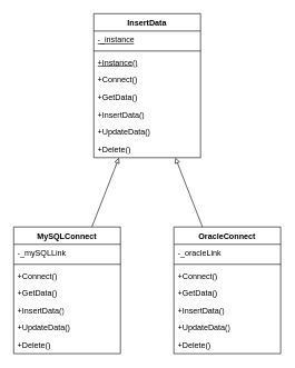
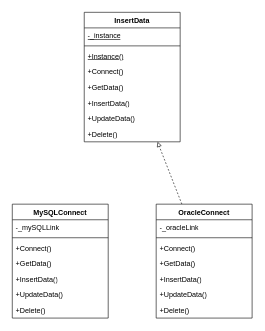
  <mxCell id="0" />
  <mxCell id="1" parent="0" />
  <mxCell id="2" value="InsertData" style="swimlane;fontStyle=1;align=center;verticalAlign=top;childLayout=stackLayout;horizontal=1;startSize=26;horizontalStack=0;resizeParent=1;resizeParentMax=0;resizeLast=0;collapsible=1;marginBottom=0;whiteSpace=wrap;html=1;" vertex="1" parent="1"><mxGeometry x="140" y="20" width="160" height="216" as="geometry" /></mxCell>
  <mxCell id="3" value="&lt;u&gt;-_instance&lt;/u&gt;" style="text;strokeColor=none;fillColor=none;align=left;verticalAlign=top;spacingLeft=4;spacingRight=4;overflow=hidden;rotatable=0;points=[[0,0.5],[1,0.5]];portConstraint=eastwest;whiteSpace=wrap;html=1;" vertex="1" parent="2"><mxGeometry y="26" width="160" height="26" as="geometry" /></mxCell>
  <mxCell id="4" value="" style="line;strokeWidth=1;fillColor=none;align=left;verticalAlign=middle;spacingTop=-1;spacingLeft=3;spacingRight=3;rotatable=0;labelPosition=right;points=[];portConstraint=eastwest;strokeColor=inherit;" vertex="1" parent="2"><mxGeometry y="52" width="160" height="8" as="geometry" /></mxCell>
  <mxCell id="5" value="&lt;u&gt;+Instance()&lt;/u&gt;" style="text;strokeColor=none;fillColor=none;align=left;verticalAlign=top;spacingLeft=4;spacingRight=4;overflow=hidden;rotatable=0;points=[[0,0.5],[1,0.5]];portConstraint=eastwest;whiteSpace=wrap;html=1;" vertex="1" parent="2"><mxGeometry y="60" width="160" height="26" as="geometry" /></mxCell>
  <mxCell id="6" value="+Connect()" style="text;strokeColor=none;fillColor=none;align=left;verticalAlign=top;spacingLeft=4;spacingRight=4;overflow=hidden;rotatable=0;points=[[0,0.5],[1,0.5]];portConstraint=eastwest;whiteSpace=wrap;html=1;" vertex="1" parent="2"><mxGeometry y="86" width="160" height="26" as="geometry" /></mxCell>
  <mxCell id="7" value="+GetData()" style="text;strokeColor=none;fillColor=none;align=left;verticalAlign=top;spacingLeft=4;spacingRight=4;overflow=hidden;rotatable=0;points=[[0,0.5],[1,0.5]];portConstraint=eastwest;whiteSpace=wrap;html=1;" vertex="1" parent="2"><mxGeometry y="112" width="160" height="26" as="geometry" /></mxCell>
  <mxCell id="8" value="+InsertData()" style="text;strokeColor=none;fillColor=none;align=left;verticalAlign=top;spacingLeft=4;spacingRight=4;overflow=hidden;rotatable=0;points=[[0,0.5],[1,0.5]];portConstraint=eastwest;whiteSpace=wrap;html=1;" vertex="1" parent="2"><mxGeometry y="138" width="160" height="26" as="geometry" /></mxCell>
  <mxCell id="9" value="+UpdateData()" style="text;strokeColor=none;fillColor=none;align=left;verticalAlign=top;spacingLeft=4;spacingRight=4;overflow=hidden;rotatable=0;points=[[0,0.5],[1,0.5]];portConstraint=eastwest;whiteSpace=wrap;html=1;" vertex="1" parent="2"><mxGeometry y="164" width="160" height="26" as="geometry" /></mxCell>
  <mxCell id="10" value="+Delete()" style="text;strokeColor=none;fillColor=none;align=left;verticalAlign=top;spacingLeft=4;spacingRight=4;overflow=hidden;rotatable=0;points=[[0,0.5],[1,0.5]];portConstraint=eastwest;whiteSpace=wrap;html=1;" vertex="1" parent="2"><mxGeometry y="190" width="160" height="26" as="geometry" /></mxCell>
- <mxCell id="11" style="edgeStyle=none;rounded=0;orthogonalLoop=1;jettySize=auto;html=1;endArrow=block;endFill=0;" edge="1" parent="1" source="12" target="2"><mxGeometry relative="1" as="geometry" /></mxCell>
  <mxCell id="12" value="MySQLConnect" style="swimlane;fontStyle=1;align=center;verticalAlign=top;childLayout=stackLayout;horizontal=1;startSize=26;horizontalStack=0;resizeParent=1;resizeParentMax=0;resizeLast=0;collapsible=1;marginBottom=0;whiteSpace=wrap;html=1;" vertex="1" parent="1"><mxGeometry x="20" y="340" width="160" height="190" as="geometry" /></mxCell>
  <mxCell id="13" value="-_mySQLLink" style="text;strokeColor=none;fillColor=none;align=left;verticalAlign=top;spacingLeft=4;spacingRight=4;overflow=hidden;rotatable=0;points=[[0,0.5],[1,0.5]];portConstraint=eastwest;whiteSpace=wrap;html=1;fontStyle=0" vertex="1" parent="12"><mxGeometry y="26" width="160" height="26" as="geometry" /></mxCell>
  <mxCell id="14" value="" style="line;strokeWidth=1;fillColor=none;align=left;verticalAlign=middle;spacingTop=-1;spacingLeft=3;spacingRight=3;rotatable=0;labelPosition=right;points=[];portConstraint=eastwest;strokeColor=inherit;" vertex="1" parent="12"><mxGeometry y="52" width="160" height="8" as="geometry" /></mxCell>
  <mxCell id="15" value="+Connect()" style="text;strokeColor=none;fillColor=none;align=left;verticalAlign=top;spacingLeft=4;spacingRight=4;overflow=hidden;rotatable=0;points=[[0,0.5],[1,0.5]];portConstraint=eastwest;whiteSpace=wrap;html=1;" vertex="1" parent="12"><mxGeometry y="60" width="160" height="26" as="geometry" /></mxCell>
  <mxCell id="16" value="+GetData()" style="text;strokeColor=none;fillColor=none;align=left;verticalAlign=top;spacingLeft=4;spacingRight=4;overflow=hidden;rotatable=0;points=[[0,0.5],[1,0.5]];portConstraint=eastwest;whiteSpace=wrap;html=1;" vertex="1" parent="12"><mxGeometry y="86" width="160" height="26" as="geometry" /></mxCell>
  <mxCell id="17" value="+InsertData()" style="text;strokeColor=none;fillColor=none;align=left;verticalAlign=top;spacingLeft=4;spacingRight=4;overflow=hidden;rotatable=0;points=[[0,0.5],[1,0.5]];portConstraint=eastwest;whiteSpace=wrap;html=1;" vertex="1" parent="12"><mxGeometry y="112" width="160" height="26" as="geometry" /></mxCell>
  <mxCell id="18" value="+UpdateData()" style="text;strokeColor=none;fillColor=none;align=left;verticalAlign=top;spacingLeft=4;spacingRight=4;overflow=hidden;rotatable=0;points=[[0,0.5],[1,0.5]];portConstraint=eastwest;whiteSpace=wrap;html=1;" vertex="1" parent="12"><mxGeometry y="138" width="160" height="26" as="geometry" /></mxCell>
  <mxCell id="19" value="+Delete()" style="text;strokeColor=none;fillColor=none;align=left;verticalAlign=top;spacingLeft=4;spacingRight=4;overflow=hidden;rotatable=0;points=[[0,0.5],[1,0.5]];portConstraint=eastwest;whiteSpace=wrap;html=1;" vertex="1" parent="12"><mxGeometry y="164" width="160" height="26" as="geometry" /></mxCell>
- <mxCell id="20" style="edgeStyle=none;rounded=0;orthogonalLoop=1;jettySize=auto;html=1;endArrow=block;endFill=0;" edge="1" parent="1" source="21" target="2"><mxGeometry relative="1" as="geometry" /></mxCell>
+ <mxCell id="20" style="edgeStyle=none;rounded=0;orthogonalLoop=1;jettySize=auto;html=1;endArrow=block;endFill=0;dashed=1;" edge="1" parent="1" source="21" target="2"><mxGeometry relative="1" as="geometry" /></mxCell>
  <mxCell id="21" value="OracleConnect" style="swimlane;fontStyle=1;align=center;verticalAlign=top;childLayout=stackLayout;horizontal=1;startSize=26;horizontalStack=0;resizeParent=1;resizeParentMax=0;resizeLast=0;collapsible=1;marginBottom=0;whiteSpace=wrap;html=1;" vertex="1" parent="1"><mxGeometry x="260" y="340" width="160" height="190" as="geometry" /></mxCell>
  <mxCell id="22" value="-_oracleLink" style="text;strokeColor=none;fillColor=none;align=left;verticalAlign=top;spacingLeft=4;spacingRight=4;overflow=hidden;rotatable=0;points=[[0,0.5],[1,0.5]];portConstraint=eastwest;whiteSpace=wrap;html=1;" vertex="1" parent="21"><mxGeometry y="26" width="160" height="26" as="geometry" /></mxCell>
  <mxCell id="23" value="" style="line;strokeWidth=1;fillColor=none;align=left;verticalAlign=middle;spacingTop=-1;spacingLeft=3;spacingRight=3;rotatable=0;labelPosition=right;points=[];portConstraint=eastwest;strokeColor=inherit;" vertex="1" parent="21"><mxGeometry y="52" width="160" height="8" as="geometry" /></mxCell>
  <mxCell id="24" value="+Connect()" style="text;strokeColor=none;fillColor=none;align=left;verticalAlign=top;spacingLeft=4;spacingRight=4;overflow=hidden;rotatable=0;points=[[0,0.5],[1,0.5]];portConstraint=eastwest;whiteSpace=wrap;html=1;" vertex="1" parent="21"><mxGeometry y="60" width="160" height="26" as="geometry" /></mxCell>
  <mxCell id="25" value="+GetData()" style="text;strokeColor=none;fillColor=none;align=left;verticalAlign=top;spacingLeft=4;spacingRight=4;overflow=hidden;rotatable=0;points=[[0,0.5],[1,0.5]];portConstraint=eastwest;whiteSpace=wrap;html=1;" vertex="1" parent="21"><mxGeometry y="86" width="160" height="26" as="geometry" /></mxCell>
  <mxCell id="26" value="+InsertData()" style="text;strokeColor=none;fillColor=none;align=left;verticalAlign=top;spacingLeft=4;spacingRight=4;overflow=hidden;rotatable=0;points=[[0,0.5],[1,0.5]];portConstraint=eastwest;whiteSpace=wrap;html=1;" vertex="1" parent="21"><mxGeometry y="112" width="160" height="26" as="geometry" /></mxCell>
  <mxCell id="27" value="+UpdateData()" style="text;strokeColor=none;fillColor=none;align=left;verticalAlign=top;spacingLeft=4;spacingRight=4;overflow=hidden;rotatable=0;points=[[0,0.5],[1,0.5]];portConstraint=eastwest;whiteSpace=wrap;html=1;" vertex="1" parent="21"><mxGeometry y="138" width="160" height="26" as="geometry" /></mxCell>
  <mxCell id="28" value="+Delete()" style="text;strokeColor=none;fillColor=none;align=left;verticalAlign=top;spacingLeft=4;spacingRight=4;overflow=hidden;rotatable=0;points=[[0,0.5],[1,0.5]];portConstraint=eastwest;whiteSpace=wrap;html=1;" vertex="1" parent="21"><mxGeometry y="164" width="160" height="26" as="geometry" /></mxCell>
